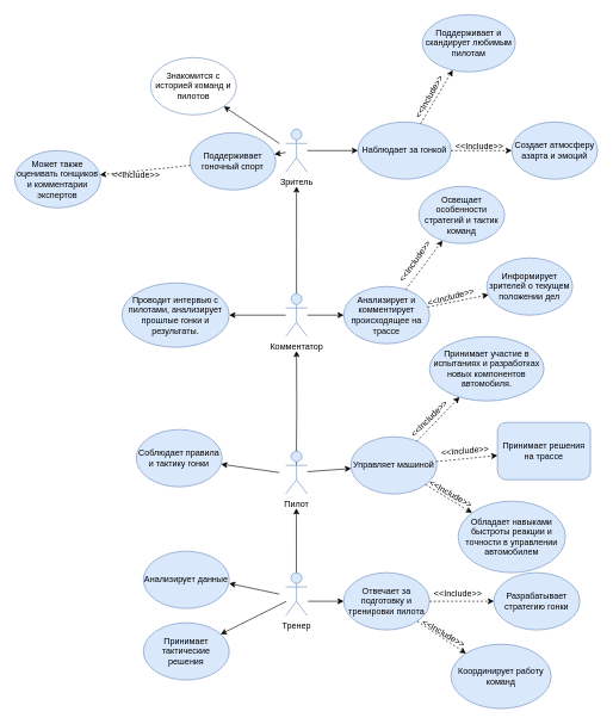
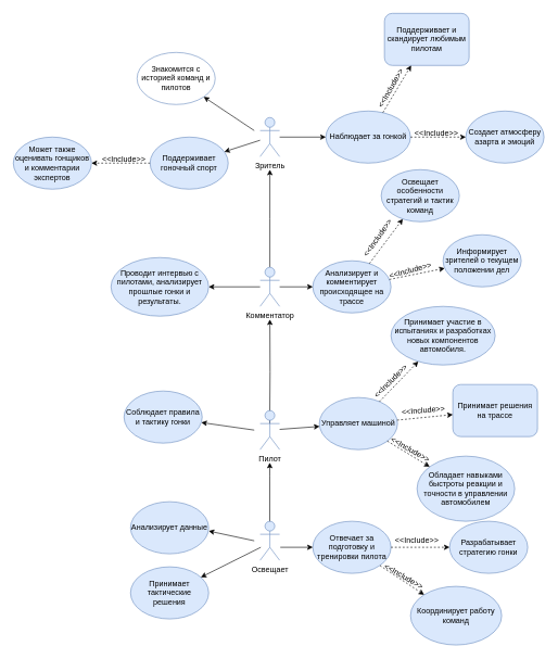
  <mxCell id="0" />
  <mxCell id="1" parent="0" />
  <mxCell id="2" value="" style="edgeStyle=orthogonalEdgeStyle;rounded=0;orthogonalLoop=1;jettySize=auto;html=1;" parent="1" edge="1"><mxGeometry relative="1" as="geometry"><mxPoint x="413.83" y="810" as="sourcePoint" /><mxPoint x="413.83" y="710" as="targetPoint" /><Array as="points"><mxPoint x="413.83" y="730" /><mxPoint x="413.83" y="730" /></Array></mxGeometry></mxCell>
- <mxCell id="3" value="Тренер" style="shape=umlActor;verticalLabelPosition=bottom;verticalAlign=top;html=1;outlineConnect=0;fillColor=#dae8fc;strokeColor=#6c8ebf;" parent="1" vertex="1"><mxGeometry x="399" y="800" width="30" height="60" as="geometry" /></mxCell>
+ <mxCell id="3" value="Освещает" style="shape=umlActor;verticalLabelPosition=bottom;verticalAlign=top;html=1;outlineConnect=0;fillColor=#dae8fc;strokeColor=#6c8ebf;" parent="1" vertex="1"><mxGeometry x="399" y="800" width="30" height="60" as="geometry" /></mxCell>
  <mxCell id="4" value="" style="edgeStyle=orthogonalEdgeStyle;rounded=0;orthogonalLoop=1;jettySize=auto;html=1;" parent="1" edge="1"><mxGeometry relative="1" as="geometry"><mxPoint x="413.76" y="650" as="sourcePoint" /><mxPoint x="414" y="490" as="targetPoint" /></mxGeometry></mxCell>
  <mxCell id="5" value="Пилот" style="shape=umlActor;verticalLabelPosition=bottom;verticalAlign=top;html=1;outlineConnect=0;fillColor=#dae8fc;strokeColor=#6c8ebf;" parent="1" vertex="1"><mxGeometry x="399" y="630" width="30" height="60" as="geometry" /></mxCell>
  <mxCell id="6" value="" style="edgeStyle=orthogonalEdgeStyle;rounded=0;orthogonalLoop=1;jettySize=auto;html=1;" parent="1" source="24" edge="1"><mxGeometry relative="1" as="geometry"><mxPoint x="414" y="500" as="sourcePoint" /><mxPoint x="414" y="260" as="targetPoint" /></mxGeometry></mxCell>
  <mxCell id="7" value="Зритель" style="shape=umlActor;verticalLabelPosition=bottom;verticalAlign=top;html=1;outlineConnect=0;fillColor=#dae8fc;strokeColor=#6c8ebf;" parent="1" vertex="1"><mxGeometry x="399" y="180" width="30" height="60" as="geometry" /></mxCell>
  <mxCell id="8" value="Отвечает за подготовку и тренировки пилота" style="ellipse;whiteSpace=wrap;html=1;fillColor=#dae8fc;strokeColor=#6c8ebf;" parent="1" vertex="1"><mxGeometry x="480" y="800" width="120" height="80" as="geometry" /></mxCell>
  <mxCell id="9" value="Разрабатывает стратегию гонки" style="ellipse;whiteSpace=wrap;html=1;fillColor=#dae8fc;strokeColor=#6c8ebf;" parent="1" vertex="1"><mxGeometry x="690" y="800" width="120" height="80" as="geometry" /></mxCell>
  <mxCell id="10" value="Принимает тактические решения" style="ellipse;whiteSpace=wrap;html=1;fillColor=#dae8fc;strokeColor=#6c8ebf;" parent="1" vertex="1"><mxGeometry x="200" y="870" width="120" height="80" as="geometry" /></mxCell>
  <mxCell id="11" value="Анализирует данные" style="ellipse;whiteSpace=wrap;html=1;fillColor=#dae8fc;strokeColor=#6c8ebf;" parent="1" vertex="1"><mxGeometry x="200" y="770" width="120" height="80" as="geometry" /></mxCell>
  <mxCell id="12" value="Координирует работу команд" style="ellipse;whiteSpace=wrap;html=1;fillColor=#dae8fc;strokeColor=#6c8ebf;" parent="1" vertex="1"><mxGeometry x="630" y="900" width="140" height="90" as="geometry" /></mxCell>
  <mxCell id="13" value="" style="endArrow=classic;html=1;rounded=0;" parent="1" edge="1"><mxGeometry width="50" height="50" relative="1" as="geometry"><mxPoint x="390" y="830" as="sourcePoint" /><mxPoint x="320" y="815" as="targetPoint" /></mxGeometry></mxCell>
  <mxCell id="14" value="" style="endArrow=classic;html=1;rounded=0;" parent="1" target="10" edge="1"><mxGeometry width="50" height="50" relative="1" as="geometry"><mxPoint x="400" y="840" as="sourcePoint" /><mxPoint x="330" y="825" as="targetPoint" /></mxGeometry></mxCell>
  <mxCell id="15" value="" style="endArrow=classic;html=1;rounded=0;entryX=0;entryY=0.5;entryDx=0;entryDy=0;" parent="1" target="8" edge="1"><mxGeometry width="50" height="50" relative="1" as="geometry"><mxPoint x="430" y="840" as="sourcePoint" /><mxPoint x="550" y="750" as="targetPoint" /></mxGeometry></mxCell>
  <mxCell id="16" value="" style="endArrow=classic;html=1;rounded=0;dashed=1;" parent="1" source="8" target="9" edge="1"><mxGeometry width="50" height="50" relative="1" as="geometry"><mxPoint x="590.76" y="820" as="sourcePoint" /><mxPoint x="640" y="789.12" as="targetPoint" /></mxGeometry></mxCell>
  <mxCell id="17" value="" style="endArrow=classic;html=1;rounded=0;dashed=1;" parent="1" source="8" target="12" edge="1"><mxGeometry width="50" height="50" relative="1" as="geometry"><mxPoint x="450" y="874.8" as="sourcePoint" /><mxPoint x="581.68" y="940" as="targetPoint" /></mxGeometry></mxCell>
  <mxCell id="18" value="Управляет машиной" style="ellipse;whiteSpace=wrap;html=1;fillColor=#dae8fc;strokeColor=#6c8ebf;" parent="1" vertex="1"><mxGeometry x="490" y="610" width="120" height="80" as="geometry" /></mxCell>
  <mxCell id="19" value="Обладает навыками быстроты реакции и точности в управлении автомобилем" style="ellipse;whiteSpace=wrap;html=1;fillColor=#dae8fc;strokeColor=#6c8ebf;" parent="1" vertex="1"><mxGeometry x="640" y="700" width="150" height="100" as="geometry" /></mxCell>
  <mxCell id="20" value="Знакомится с историей команд и пилотов" style="ellipse;whiteSpace=wrap;html=1;fillColor=#ffffff;strokeColor=#6c8ebf;" parent="1" vertex="1"><mxGeometry x="210" y="80" width="120" height="80" as="geometry" /></mxCell>
  <mxCell id="21" value="Соблюдает правила и тактику гонки" style="ellipse;whiteSpace=wrap;html=1;fillColor=#dae8fc;strokeColor=#6c8ebf;" parent="1" vertex="1"><mxGeometry x="190" y="600" width="120" height="80" as="geometry" /></mxCell>
  <mxCell id="22" value="Принимает решения на трассе" style="whiteSpace=wrap;html=1;fillColor=#dae8fc;strokeColor=#6c8ebf;rounded=1;" parent="1" vertex="1"><mxGeometry x="695" y="590" width="130" height="80" as="geometry" /></mxCell>
  <mxCell id="23" value="Принимает участие в испытаниях и разработках новых компонентов автомобиля." style="ellipse;whiteSpace=wrap;html=1;fillColor=#dae8fc;strokeColor=#6c8ebf;" parent="1" vertex="1"><mxGeometry x="600" y="470" width="160" height="90" as="geometry" /></mxCell>
  <mxCell id="24" value="Комментатор" style="shape=umlActor;verticalLabelPosition=bottom;verticalAlign=top;html=1;outlineConnect=0;fillColor=#dae8fc;strokeColor=#6c8ebf;" parent="1" vertex="1"><mxGeometry x="399" y="410" width="30" height="60" as="geometry" /></mxCell>
  <mxCell id="25" value="" style="endArrow=classic;html=1;rounded=0;" parent="1" target="21" edge="1"><mxGeometry width="50" height="50" relative="1" as="geometry"><mxPoint x="390" y="660" as="sourcePoint" /><mxPoint x="330" y="825" as="targetPoint" /></mxGeometry></mxCell>
  <mxCell id="26" value="" style="endArrow=classic;html=1;rounded=0;" parent="1" source="5" target="18" edge="1"><mxGeometry width="50" height="50" relative="1" as="geometry"><mxPoint x="330" y="793.2" as="sourcePoint" /><mxPoint x="385.88" y="610" as="targetPoint" /></mxGeometry></mxCell>
  <mxCell id="27" value="" style="endArrow=classic;html=1;rounded=0;dashed=1;" parent="1" source="18" target="22" edge="1"><mxGeometry width="50" height="50" relative="1" as="geometry"><mxPoint x="620" y="630" as="sourcePoint" /><mxPoint x="680" y="630" as="targetPoint" /></mxGeometry></mxCell>
  <mxCell id="28" value="" style="endArrow=classic;html=1;rounded=0;dashed=1;" parent="1" source="18" target="23" edge="1"><mxGeometry width="50" height="50" relative="1" as="geometry"><mxPoint x="560" y="610" as="sourcePoint" /><mxPoint x="620" y="610" as="targetPoint" /></mxGeometry></mxCell>
  <mxCell id="29" value="" style="endArrow=classic;html=1;rounded=0;dashed=1;" parent="1" source="18" target="19" edge="1"><mxGeometry width="50" height="50" relative="1" as="geometry"><mxPoint x="499.65" y="720" as="sourcePoint" /><mxPoint x="570" y="726.3" as="targetPoint" /></mxGeometry></mxCell>
  <mxCell id="30" value="Создает атмосферу азарта и эмоций" style="ellipse;whiteSpace=wrap;html=1;fillColor=#dae8fc;strokeColor=#6c8ebf;" parent="1" vertex="1"><mxGeometry x="715" width="120" height="80" as="geometry" y="170" /></mxCell>
- <mxCell id="31" value="Поддерживает и скандирует любимым пилотам" style="ellipse;whiteSpace=wrap;html=1;fillColor=#dae8fc;strokeColor=#6c8ebf;" parent="1" vertex="1"><mxGeometry x="590" y="20" width="130" height="80" as="geometry" /></mxCell>
+ <mxCell id="31" value="Поддерживает и скандирует любимым пилотам" style="whiteSpace=wrap;html=1;fillColor=#dae8fc;strokeColor=#6c8ebf;rounded=1;" parent="1" vertex="1"><mxGeometry x="590" y="20" width="130" height="80" as="geometry" /></mxCell>
  <mxCell id="32" value="Наблюдает за гонкой" style="ellipse;whiteSpace=wrap;html=1;fillColor=#dae8fc;strokeColor=#6c8ebf;" parent="1" vertex="1"><mxGeometry x="500" width="130" height="80" as="geometry" y="170" /></mxCell>
  <mxCell id="33" value="Проводит интервью с пилотами, анализирует прошлые гонки и результаты." style="ellipse;whiteSpace=wrap;html=1;fillColor=#dae8fc;strokeColor=#6c8ebf;" parent="1" vertex="1"><mxGeometry x="170" y="395" width="150" height="90" as="geometry" /></mxCell>
  <mxCell id="34" value="Информирует зрителей о текущем положении дел" style="ellipse;whiteSpace=wrap;html=1;fillColor=#dae8fc;strokeColor=#6c8ebf;" parent="1" vertex="1"><mxGeometry x="680" y="360" width="120" height="80" as="geometry" /></mxCell>
  <mxCell id="35" value="Освещает особенности стратегий и тактик команд" style="ellipse;whiteSpace=wrap;html=1;fillColor=#dae8fc;strokeColor=#6c8ebf;" parent="1" vertex="1"><mxGeometry x="585" y="260" width="120" height="80" as="geometry" /></mxCell>
  <mxCell id="36" value="Анализирует и комментирует происходящее на трассе" style="ellipse;whiteSpace=wrap;html=1;fillColor=#dae8fc;strokeColor=#6c8ebf;" parent="1" vertex="1"><mxGeometry x="480" y="400" width="120" height="80" as="geometry" /></mxCell>
  <mxCell id="37" value="" style="endArrow=classic;html=1;rounded=0;" parent="1" source="24" target="33" edge="1"><mxGeometry width="50" height="50" relative="1" as="geometry"><mxPoint x="401" y="471.562" as="sourcePoint" /><mxPoint x="320" y="480" as="targetPoint" /></mxGeometry></mxCell>
  <mxCell id="38" value="" style="endArrow=classic;html=1;rounded=0;dashed=1;" parent="1" source="36" target="35" edge="1"><mxGeometry width="50" height="50" relative="1" as="geometry"><mxPoint x="540" y="400" as="sourcePoint" /><mxPoint x="575" y="360" as="targetPoint" /></mxGeometry></mxCell>
  <mxCell id="39" value="" style="endArrow=classic;html=1;rounded=0;dashed=1;" parent="1" source="36" target="34" edge="1"><mxGeometry width="50" height="50" relative="1" as="geometry"><mxPoint x="600" y="635" as="sourcePoint" /><mxPoint x="635" y="595" as="targetPoint" /></mxGeometry></mxCell>
  <mxCell id="40" value="" style="endArrow=classic;html=1;rounded=0;" parent="1" source="24" target="36" edge="1"><mxGeometry width="50" height="50" relative="1" as="geometry"><mxPoint x="409" y="451" as="sourcePoint" /><mxPoint x="329" y="459" as="targetPoint" /></mxGeometry></mxCell>
  <mxCell id="41" value="Может также оценивать гонщиков и комментарии экспертов" style="ellipse;whiteSpace=wrap;html=1;fillColor=#dae8fc;strokeColor=#6c8ebf;" parent="1" vertex="1"><mxGeometry x="20" y="210" width="120" height="80" as="geometry" /></mxCell>
- <mxCell id="42" value="Поддерживает гоночный спорт" style="ellipse;whiteSpace=wrap;html=1;fillColor=#dae8fc;strokeColor=#6c8ebf;" parent="1" vertex="1"><mxGeometry x="265" y="185" width="120" height="80" as="geometry" /></mxCell>
+ <mxCell id="42" value="Поддерживает гоночный спорт" style="ellipse;whiteSpace=wrap;html=1;fillColor=#dae8fc;strokeColor=#6c8ebf;" parent="1" vertex="1"><mxGeometry x="230" y="210" width="120" height="80" as="geometry" /></mxCell>
  <mxCell id="43" value="" style="endArrow=classic;html=1;rounded=0;" parent="1" source="7" target="42" edge="1"><mxGeometry width="50" height="50" relative="1" as="geometry"><mxPoint x="429" y="180" as="sourcePoint" /><mxPoint x="349" y="188" as="targetPoint" /></mxGeometry></mxCell>
  <mxCell id="44" value="" style="endArrow=classic;html=1;rounded=0;" parent="1" target="20" edge="1"><mxGeometry width="50" height="50" relative="1" as="geometry"><mxPoint x="390" y="200" as="sourcePoint" /><mxPoint x="339" y="188" as="targetPoint" /></mxGeometry></mxCell>
  <mxCell id="45" value="" style="endArrow=classic;html=1;rounded=0;" parent="1" source="7" target="32" edge="1"><mxGeometry width="50" height="50" relative="1" as="geometry"><mxPoint x="509" y="206" as="sourcePoint" /><mxPoint x="429" y="214" as="targetPoint" /></mxGeometry></mxCell>
  <mxCell id="46" value="" style="endArrow=classic;html=1;rounded=0;dashed=1;" parent="1" source="32" target="31" edge="1"><mxGeometry width="50" height="50" relative="1" as="geometry"><mxPoint x="490" y="180" as="sourcePoint" /><mxPoint x="525" y="140" as="targetPoint" /></mxGeometry></mxCell>
  <mxCell id="47" value="" style="endArrow=classic;html=1;rounded=0;dashed=1;" parent="1" source="32" target="30" edge="1"><mxGeometry width="50" height="50" relative="1" as="geometry"><mxPoint x="600" y="270" as="sourcePoint" /><mxPoint x="635" y="230" as="targetPoint" /></mxGeometry></mxCell>
  <mxCell id="48" value="" style="endArrow=classic;html=1;rounded=0;dashed=1;" parent="1" source="42" target="41" edge="1"><mxGeometry width="50" height="50" relative="1" as="geometry"><mxPoint x="190" y="310" as="sourcePoint" /><mxPoint x="225" y="270" as="targetPoint" /></mxGeometry></mxCell>
  <mxCell id="49" value="&amp;lt;&amp;lt;Include&amp;gt;&amp;gt;" style="text;html=1;align=center;verticalAlign=middle;whiteSpace=wrap;rounded=0;rotation=30;" parent="1" vertex="1"><mxGeometry x="590" y="870" width="60" height="30" as="geometry" /></mxCell>
  <mxCell id="50" value="&amp;lt;&amp;lt;Include&amp;gt;&amp;gt;" style="text;html=1;align=center;verticalAlign=middle;whiteSpace=wrap;rounded=0;" parent="1" vertex="1"><mxGeometry x="610" y="815" width="60" height="30" as="geometry" /></mxCell>
  <mxCell id="51" value="&amp;lt;&amp;lt;Include&amp;gt;&amp;gt;" style="text;html=1;align=center;verticalAlign=middle;whiteSpace=wrap;rounded=0;rotation=30;" parent="1" vertex="1"><mxGeometry x="605" y="680" width="50" height="20" as="geometry" /></mxCell>
  <mxCell id="52" value="&amp;lt;&amp;lt;Include&amp;gt;&amp;gt;" style="text;html=1;align=center;verticalAlign=middle;whiteSpace=wrap;rounded=0;rotation=-5;" parent="1" vertex="1"><mxGeometry x="620" y="615" width="60" height="30" as="geometry" /></mxCell>
  <mxCell id="53" value="&amp;lt;&amp;lt;Include&amp;gt;&amp;gt;" style="text;html=1;align=center;verticalAlign=middle;whiteSpace=wrap;rounded=0;rotation=-45;" parent="1" vertex="1"><mxGeometry x="570" y="570" width="60" height="30" as="geometry" /></mxCell>
  <mxCell id="54" value="&amp;lt;&amp;lt;Include&amp;gt;&amp;gt;" style="text;html=1;align=center;verticalAlign=middle;whiteSpace=wrap;rounded=0;rotation=-15;" parent="1" vertex="1"><mxGeometry x="600" y="400" width="60" height="30" as="geometry" /></mxCell>
  <mxCell id="55" value="&amp;lt;&amp;lt;Include&amp;gt;&amp;gt;" style="text;html=1;align=center;verticalAlign=middle;whiteSpace=wrap;rounded=0;rotation=-55;" parent="1" vertex="1"><mxGeometry x="550" y="350" width="60" height="30" as="geometry" /></mxCell>
  <mxCell id="56" value="&amp;lt;&amp;lt;Include&amp;gt;&amp;gt;" style="text;html=1;align=center;verticalAlign=middle;whiteSpace=wrap;rounded=0;" parent="1" vertex="1"><mxGeometry x="160" y="230" width="60" height="30" as="geometry" /></mxCell>
  <mxCell id="57" value="&amp;lt;&amp;lt;Include&amp;gt;&amp;gt;" style="text;html=1;align=center;verticalAlign=middle;whiteSpace=wrap;rounded=0;" parent="1" vertex="1"><mxGeometry x="640" y="190" width="60" height="30" as="geometry" /></mxCell>
  <mxCell id="58" value="&amp;lt;&amp;lt;Include&amp;gt;&amp;gt;" style="text;html=1;align=center;verticalAlign=middle;whiteSpace=wrap;rounded=0;rotation=-60;" parent="1" vertex="1"><mxGeometry x="570" y="120" width="60" height="30" as="geometry" /></mxCell>
